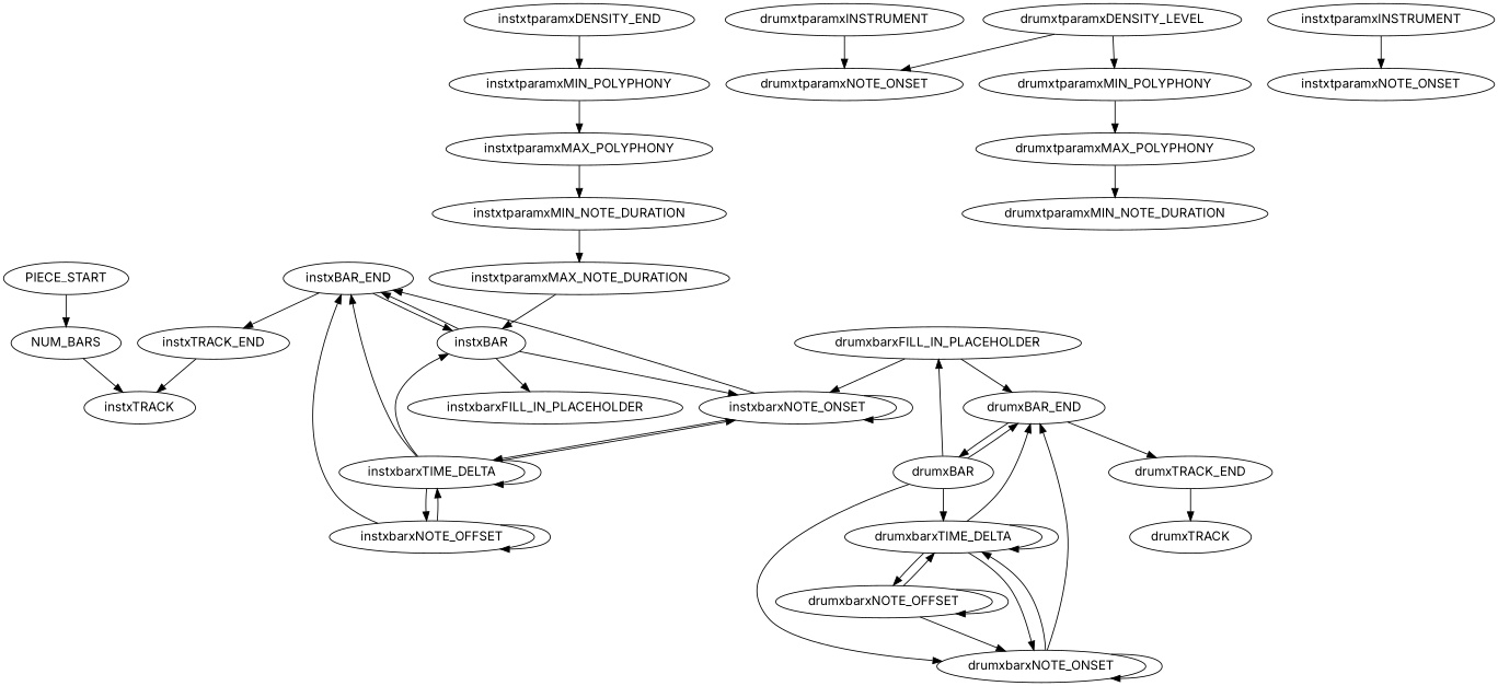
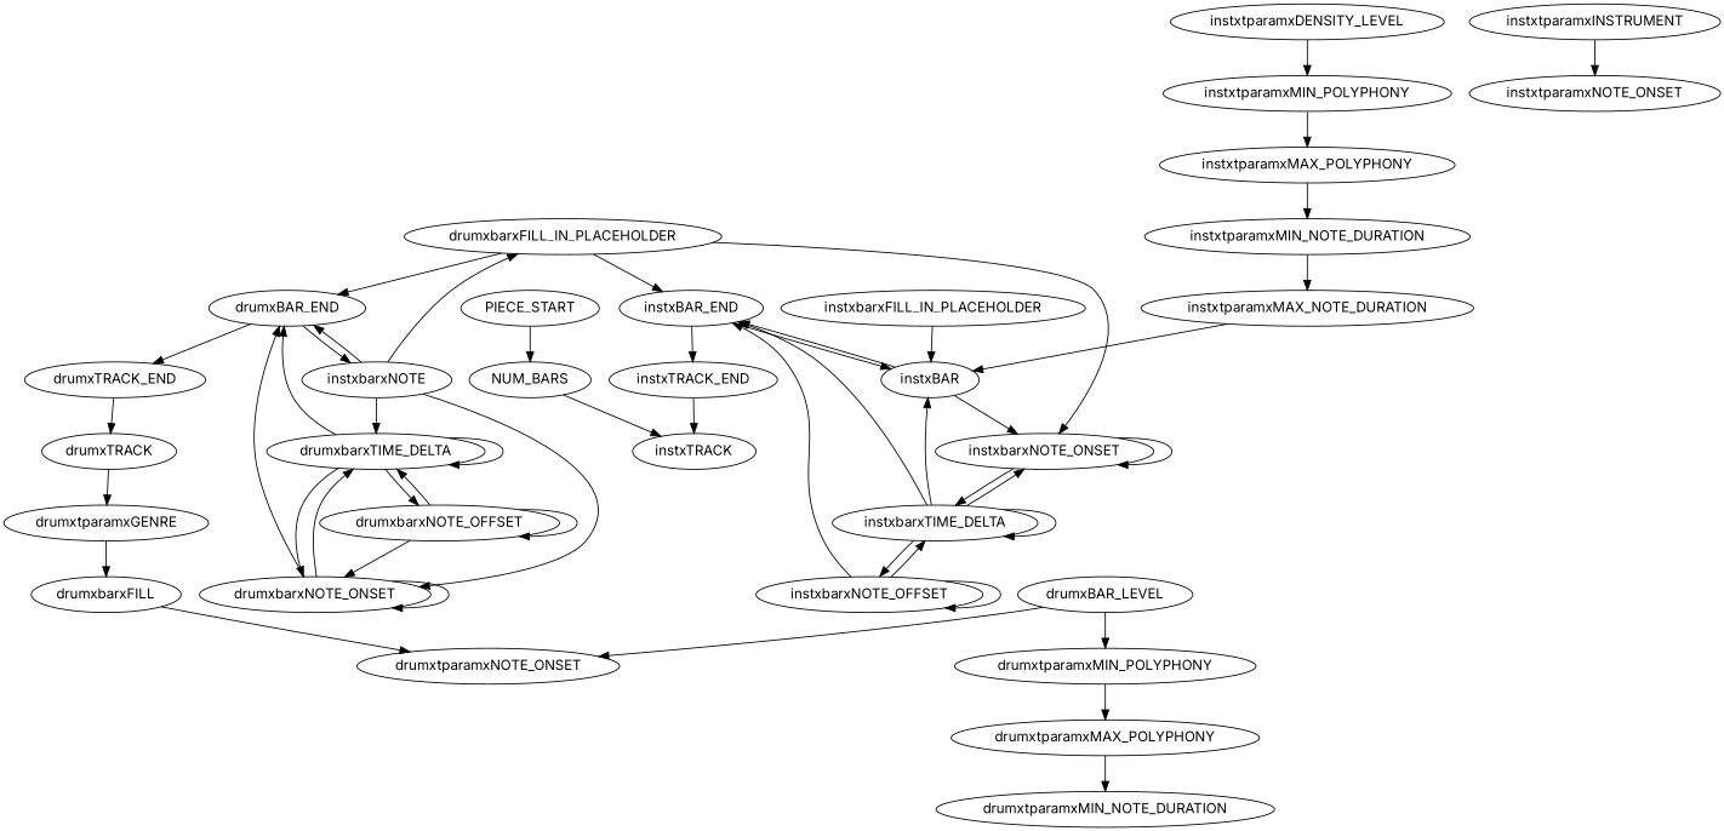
  digraph {
    fontname=Inter
    node [fontname=Inter]
    edge [fontname=Inter]
    NUM_BARS
    instxTRACK
    drumxTRACK
-   drumxtparamxINSTRUMENT
+   drumxtparamxGENRE
+   drumxtparamxINSTRUMENT [label=drumxbarxFILL]
    PIECE_START
-   drumxBAR
+   drumxBAR [label=instxbarxNOTE]
    drumxBAR_END
    drumxbarxFILL_IN_PLACEHOLDER
    drumxbarxNOTE_ONSET
    drumxbarxTIME_DELTA
    drumxTRACK_END
    instxbarxNOTE_ONSET
    drumxbarxNOTE_OFFSET
    drumxtparamxNOTE_ONSET
-   drumxtparamxDENSITY_LEVEL
+   drumxtparamxDENSITY_LEVEL [label=drumxBAR_LEVEL]
    drumxtparamxMIN_POLYPHONY
    drumxtparamxMAX_POLYPHONY
    drumxtparamxMIN_NOTE_DURATION
    instxBAR
    instxBAR_END
    instxbarxFILL_IN_PLACEHOLDER
    instxTRACK_END
    instxbarxTIME_DELTA
    instxbarxNOTE_OFFSET
    instxtparamxINSTRUMENT
    instxtparamxNOTE_ONSET
-   instxtparamxDENSITY_LEVEL [label=instxtparamxDENSITY_END]
+   instxtparamxDENSITY_LEVEL
    instxtparamxMIN_POLYPHONY
    instxtparamxMAX_POLYPHONY
    instxtparamxMIN_NOTE_DURATION
    instxtparamxMAX_NOTE_DURATION
    NUM_BARS -> instxTRACK
+   drumxTRACK -> drumxtparamxGENRE
+   drumxtparamxGENRE -> drumxtparamxINSTRUMENT
    drumxtparamxINSTRUMENT -> drumxtparamxNOTE_ONSET
    PIECE_START -> NUM_BARS
    drumxBAR -> drumxBAR_END
    drumxBAR -> drumxbarxFILL_IN_PLACEHOLDER
    drumxBAR -> drumxbarxNOTE_ONSET
    drumxBAR -> drumxbarxTIME_DELTA
    drumxBAR_END -> drumxBAR
    drumxBAR_END -> drumxTRACK_END
    drumxbarxFILL_IN_PLACEHOLDER -> drumxBAR_END
    drumxbarxFILL_IN_PLACEHOLDER -> instxbarxNOTE_ONSET
    drumxbarxNOTE_ONSET -> drumxBAR_END
    drumxbarxNOTE_ONSET -> drumxbarxNOTE_ONSET
    drumxbarxNOTE_ONSET -> drumxbarxTIME_DELTA
    drumxbarxTIME_DELTA -> drumxBAR_END
    drumxbarxTIME_DELTA -> drumxbarxNOTE_ONSET
    drumxbarxTIME_DELTA -> drumxbarxTIME_DELTA
    drumxbarxTIME_DELTA -> drumxbarxNOTE_OFFSET
    drumxTRACK_END -> drumxTRACK
    instxbarxNOTE_ONSET -> instxbarxNOTE_ONSET
-   instxbarxNOTE_ONSET -> instxBAR_END
+   drumxbarxFILL_IN_PLACEHOLDER -> instxBAR_END
    instxbarxNOTE_ONSET -> instxbarxTIME_DELTA
    drumxbarxNOTE_OFFSET -> drumxbarxNOTE_ONSET
    drumxbarxNOTE_OFFSET -> drumxbarxTIME_DELTA
    drumxbarxNOTE_OFFSET -> drumxbarxNOTE_OFFSET
    drumxtparamxDENSITY_LEVEL -> drumxtparamxNOTE_ONSET
    drumxtparamxDENSITY_LEVEL -> drumxtparamxMIN_POLYPHONY
    drumxtparamxMIN_POLYPHONY -> drumxtparamxMAX_POLYPHONY
    drumxtparamxMAX_POLYPHONY -> drumxtparamxMIN_NOTE_DURATION
    instxBAR -> instxbarxNOTE_ONSET
    instxBAR -> instxBAR_END
-   instxBAR -> instxbarxFILL_IN_PLACEHOLDER
+   instxbarxFILL_IN_PLACEHOLDER -> instxBAR
    instxBAR_END -> instxBAR
    instxBAR_END -> instxTRACK_END
    instxTRACK_END -> instxTRACK
    instxbarxTIME_DELTA -> instxbarxNOTE_ONSET
    instxbarxTIME_DELTA -> instxBAR
    instxbarxTIME_DELTA -> instxBAR_END
    instxbarxTIME_DELTA -> instxbarxTIME_DELTA
    instxbarxTIME_DELTA -> instxbarxNOTE_OFFSET
    instxbarxNOTE_OFFSET -> instxBAR_END
    instxbarxNOTE_OFFSET -> instxbarxTIME_DELTA
    instxbarxNOTE_OFFSET -> instxbarxNOTE_OFFSET
    instxtparamxINSTRUMENT -> instxtparamxNOTE_ONSET
    instxtparamxDENSITY_LEVEL -> instxtparamxMIN_POLYPHONY
    instxtparamxMIN_POLYPHONY -> instxtparamxMAX_POLYPHONY
    instxtparamxMAX_POLYPHONY -> instxtparamxMIN_NOTE_DURATION
    instxtparamxMIN_NOTE_DURATION -> instxtparamxMAX_NOTE_DURATION
    instxtparamxMAX_NOTE_DURATION -> instxBAR
  }
